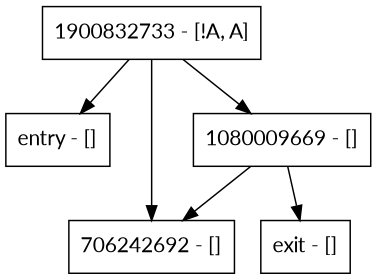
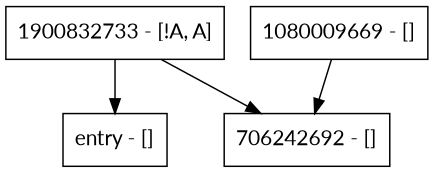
  digraph {
    fontname=Lato
    node [fontname=Lato shape=record]
    edge [fontname=Lato]
    n1 [label="entry - []"]
    n2 [label="1900832733 - [!A, A]"]
    n3 [label="706242692 - []"]
    n4 [label="1080009669 - []"]
-   n5 [label="exit - []"]
    n2 -> n1
    n2 -> n3
-   n2 -> n4
    n4 -> n3
-   n4 -> n5
  }
